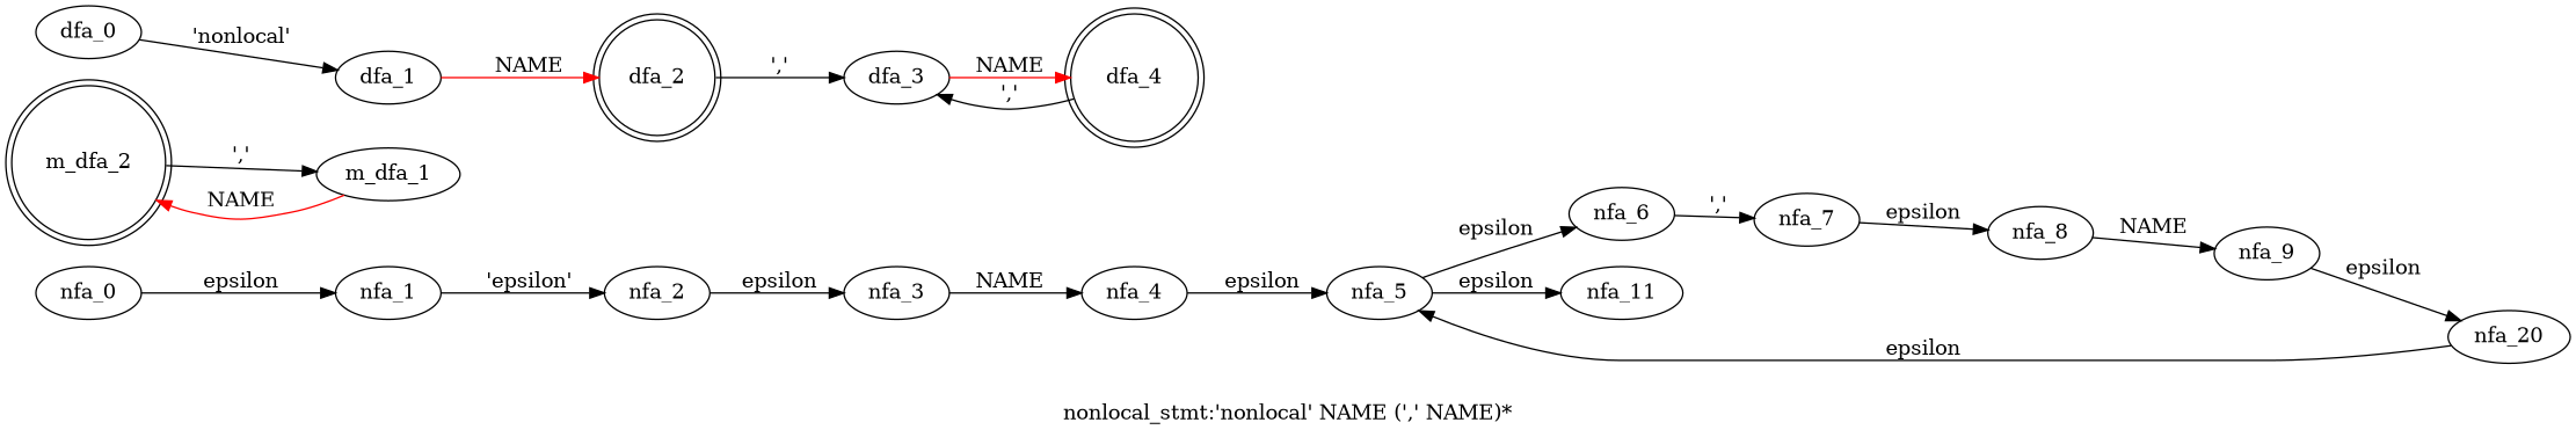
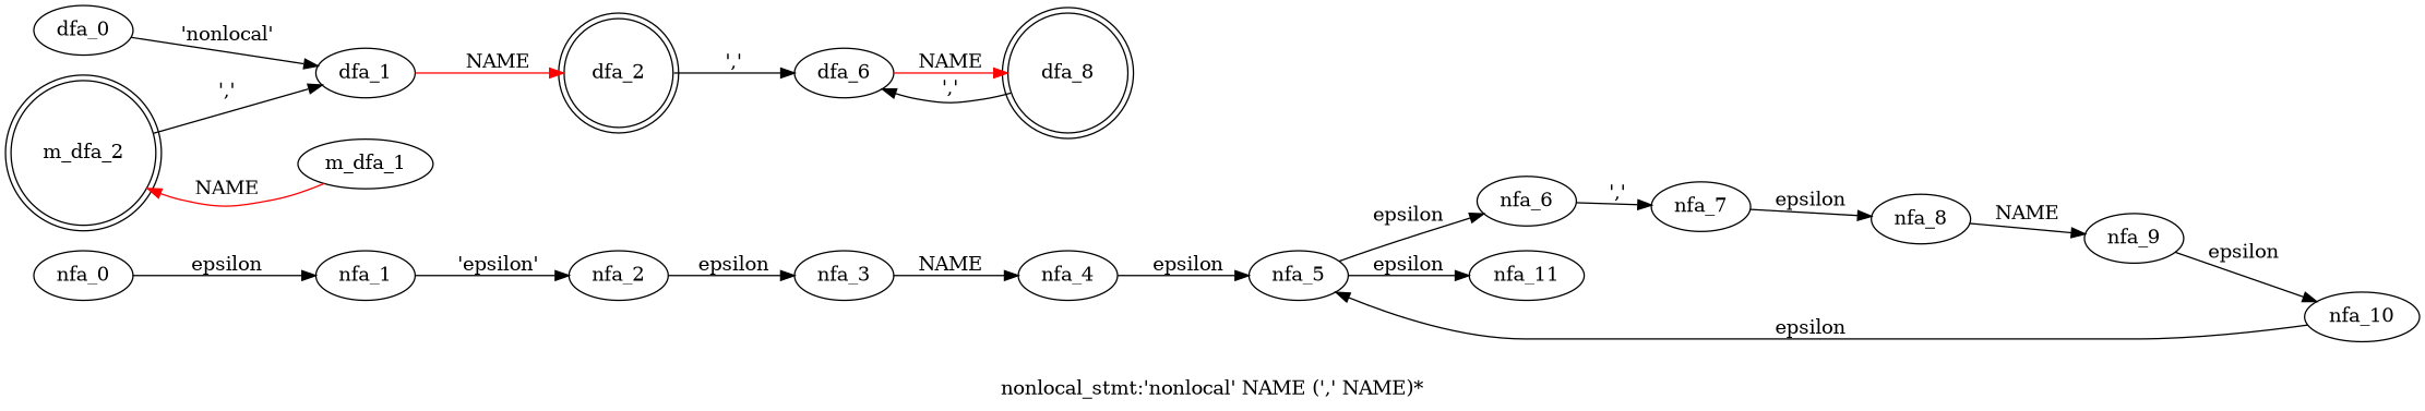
  digraph {
    label="nonlocal_stmt:'nonlocal' NAME (',' NAME)*"
    rankdir=LR
    nfa_0
    nfa_1
    nfa_2
    nfa_3
    nfa_4
    nfa_5
    nfa_6
    nfa_11
    nfa_7
    nfa_8
    nfa_9
-   nfa_10 [label=nfa_20]
+   nfa_10
    dfa_0
    dfa_1
    dfa_2 [shape=doublecircle]
-   dfa_3
-   dfa_4 [shape=doublecircle]
+   dfa_3 [label=dfa_6]
+   dfa_4 [shape=doublecircle label=dfa_8]
    m_dfa_1
    m_dfa_2 [shape=doublecircle]
    subgraph sub_1 {
      nfa_0
      nfa_1
      nfa_2
      nfa_3
      nfa_4
      nfa_5
      nfa_6
      nfa_11
      nfa_7
      nfa_8
      nfa_9
      nfa_10
    }
    subgraph sub_2 {
      dfa_0
      dfa_1
      dfa_2
      dfa_3
      dfa_4
    }
    subgraph sub_3 {
      m_dfa_1
      m_dfa_2
    }
    nfa_0 -> nfa_1 [label=epsilon]
    nfa_1 -> nfa_2 [label="'epsilon'"]
    nfa_2 -> nfa_3 [label=epsilon]
    nfa_3 -> nfa_4 [label=NAME]
    nfa_4 -> nfa_5 [label=epsilon]
    nfa_5 -> nfa_6 [label=epsilon]
    nfa_5 -> nfa_11 [label=epsilon]
    nfa_6 -> nfa_7 [label="','"]
    nfa_7 -> nfa_8 [label=epsilon]
    nfa_8 -> nfa_9 [label=NAME]
    nfa_9 -> nfa_10 [label=epsilon]
    nfa_10 -> nfa_5 [label=epsilon]
    dfa_0 -> dfa_1 [label="'nonlocal'"]
    dfa_1 -> dfa_2 [color=red label=NAME]
    dfa_2 -> dfa_3 [label="','"]
    dfa_3 -> dfa_4 [color=red label=NAME]
    dfa_4 -> dfa_3 [label="','"]
    m_dfa_1 -> m_dfa_2 [color=red label=NAME]
-   m_dfa_2 -> m_dfa_1 [label="','"]
+   m_dfa_2 -> dfa_1 [label="','"]
  }
